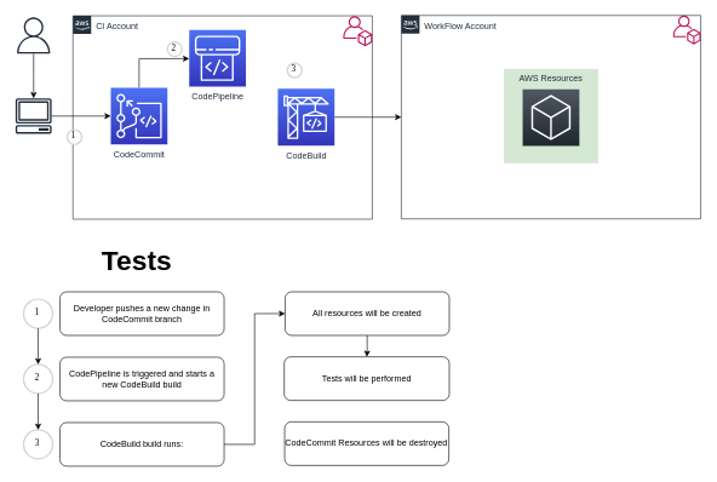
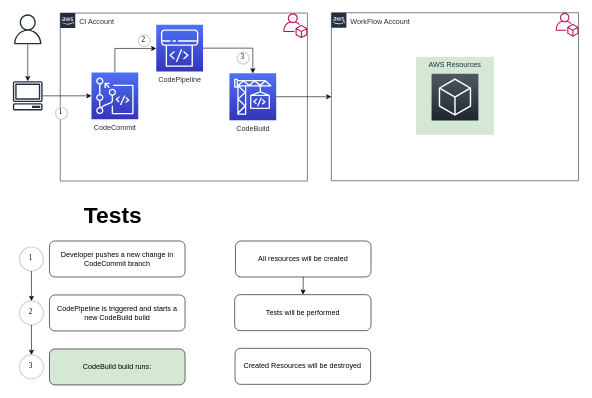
  <mxCell id="0" />
  <mxCell id="1" parent="0" />
  <mxCell id="2" value="WorkFlow Account" style="points=[[0,0],[0.25,0],[0.5,0],[0.75,0],[1,0],[1,0.25],[1,0.5],[1,0.75],[1,1],[0.75,1],[0.5,1],[0.25,1],[0,1],[0,0.75],[0,0.5],[0,0.25]];outlineConnect=0;gradientColor=none;html=1;whiteSpace=wrap;fontSize=12;fontStyle=0;shape=mxgraph.aws4.group;grIcon=mxgraph.aws4.group_aws_cloud_alt;strokeColor=#232F3E;fillColor=none;verticalAlign=top;align=left;spacingLeft=30;fontColor=#232F3E;dashed=0;" vertex="1" parent="1"><mxGeometry x="552" y="20.5" width="412.05" height="280" as="geometry" /></mxCell>
  <mxCell id="3" value="AWS Resources" style="fillColor=#d5e8d4;strokeColor=none;dashed=0;verticalAlign=top;fontStyle=0;fontColor=#232F3D;" vertex="1" parent="1"><mxGeometry x="693.03" y="94" width="130" height="130" as="geometry" /></mxCell>
  <mxCell id="4" value="CI Account" style="points=[[0,0],[0.25,0],[0.5,0],[0.75,0],[1,0],[1,0.25],[1,0.5],[1,0.75],[1,1],[0.75,1],[0.5,1],[0.25,1],[0,1],[0,0.75],[0,0.5],[0,0.25]];outlineConnect=0;gradientColor=none;html=1;whiteSpace=wrap;fontSize=12;fontStyle=0;shape=mxgraph.aws4.group;grIcon=mxgraph.aws4.group_aws_cloud_alt;strokeColor=#232F3E;fillColor=none;verticalAlign=top;align=left;spacingLeft=30;fontColor=#232F3E;dashed=0;" vertex="1" parent="1"><mxGeometry x="99.95" y="21" width="412.05" height="280" as="geometry" /></mxCell>
  <mxCell id="5" value="" style="outlineConnect=0;fontColor=#232F3E;gradientColor=none;fillColor=#BC1356;strokeColor=none;dashed=0;verticalLabelPosition=bottom;verticalAlign=top;align=center;html=1;fontSize=12;fontStyle=0;aspect=fixed;pointerEvents=1;shape=mxgraph.aws4.organizations_account;" parent="1" vertex="1"><mxGeometry x="472" y="21" width="40" height="42.16" as="geometry" /></mxCell>
+ <mxCell id="6" value="" style="edgeStyle=orthogonalEdgeStyle;rounded=0;orthogonalLoop=1;jettySize=auto;html=1;fontSize=21;" parent="1" source="7" target="9" edge="1"><mxGeometry relative="1" as="geometry" /></mxCell>
  <mxCell id="7" value="CodePipeline" style="outlineConnect=0;fontColor=#232F3E;gradientColor=#4D72F3;gradientDirection=north;fillColor=#3334B9;strokeColor=#ffffff;dashed=0;verticalLabelPosition=bottom;verticalAlign=top;align=center;html=1;fontSize=12;fontStyle=0;aspect=fixed;shape=mxgraph.aws4.resourceIcon;resIcon=mxgraph.aws4.codepipeline;" parent="1" vertex="1"><mxGeometry x="260" y="40.5" width="78" height="78" as="geometry" /></mxCell>
  <mxCell id="8" style="edgeStyle=orthogonalEdgeStyle;rounded=0;orthogonalLoop=1;jettySize=auto;html=1;entryX=0;entryY=0.5;entryDx=0;entryDy=0;" edge="1" parent="1" source="9" target="2"><mxGeometry relative="1" as="geometry" /></mxCell>
  <mxCell id="9" value="CodeBuild" style="outlineConnect=0;fontColor=#232F3E;gradientColor=#4D72F3;gradientDirection=north;fillColor=#3334B9;strokeColor=#ffffff;dashed=0;verticalLabelPosition=bottom;verticalAlign=top;align=center;html=1;fontSize=12;fontStyle=0;aspect=fixed;shape=mxgraph.aws4.resourceIcon;resIcon=mxgraph.aws4.codebuild;" parent="1" vertex="1"><mxGeometry x="382" y="121.5" width="78" height="78" as="geometry" /></mxCell>
  <mxCell id="10" value="" style="edgeStyle=orthogonalEdgeStyle;rounded=0;orthogonalLoop=1;jettySize=auto;html=1;fontSize=21;" parent="1" source="11" target="7" edge="1"><mxGeometry relative="1" as="geometry"><Array as="points"><mxPoint x="191" y="80" /></Array></mxGeometry></mxCell>
  <mxCell id="11" value="CodeCommit" style="outlineConnect=0;fontColor=#232F3E;gradientColor=#4D72F3;gradientDirection=north;fillColor=#3334B9;strokeColor=#ffffff;dashed=0;verticalLabelPosition=bottom;verticalAlign=top;align=center;html=1;fontSize=12;fontStyle=0;aspect=fixed;shape=mxgraph.aws4.resourceIcon;resIcon=mxgraph.aws4.codecommit;" parent="1" vertex="1"><mxGeometry x="152" y="120" width="78" height="78" as="geometry" /></mxCell>
  <mxCell id="12" value="" style="outlineConnect=0;fontColor=#232F3E;gradientColor=none;fillColor=#BC1356;strokeColor=none;dashed=0;verticalLabelPosition=bottom;verticalAlign=top;align=center;html=1;fontSize=12;fontStyle=0;aspect=fixed;pointerEvents=1;shape=mxgraph.aws4.organizations_account;" parent="1" vertex="1"><mxGeometry x="926.1" y="20.5" width="37.95" height="40" as="geometry" /></mxCell>
  <mxCell id="13" value="1" style="ellipse;whiteSpace=wrap;html=1;aspect=fixed;strokeWidth=2;fontFamily=Tahoma;spacingBottom=4;spacingRight=2;strokeColor=#d3d3d3;align=center;" parent="1" vertex="1"><mxGeometry x="92" y="178" width="20" height="20" as="geometry" /></mxCell>
  <mxCell id="14" value="2" style="ellipse;whiteSpace=wrap;html=1;aspect=fixed;strokeWidth=2;fontFamily=Tahoma;spacingBottom=4;spacingRight=2;strokeColor=#d3d3d3;" parent="1" vertex="1"><mxGeometry x="230" y="57" width="20" height="20" as="geometry" /></mxCell>
  <mxCell id="15" value="3" style="ellipse;whiteSpace=wrap;html=1;aspect=fixed;strokeWidth=2;fontFamily=Tahoma;spacingBottom=4;spacingRight=2;strokeColor=#d3d3d3;" parent="1" vertex="1"><mxGeometry x="395" y="86" width="20" height="20" as="geometry" /></mxCell>
  <mxCell id="16" style="edgeStyle=orthogonalEdgeStyle;rounded=0;orthogonalLoop=1;jettySize=auto;html=1;" edge="1" parent="1" source="17" target="19"><mxGeometry relative="1" as="geometry" /></mxCell>
  <mxCell id="17" value="" style="outlineConnect=0;fontColor=#232F3E;gradientColor=none;fillColor=#232F3E;strokeColor=none;dashed=0;verticalLabelPosition=bottom;verticalAlign=top;align=center;html=1;fontSize=12;fontStyle=0;aspect=fixed;pointerEvents=1;shape=mxgraph.aws4.user;" vertex="1" parent="1"><mxGeometry x="20.75" y="23.16" width="50" height="50" as="geometry" /></mxCell>
  <mxCell id="18" style="edgeStyle=orthogonalEdgeStyle;rounded=0;orthogonalLoop=1;jettySize=auto;html=1;" edge="1" parent="1" source="19" target="11"><mxGeometry relative="1" as="geometry" /></mxCell>
  <mxCell id="19" value="" style="outlineConnect=0;fontColor=#232F3E;gradientColor=none;fillColor=#232F3E;strokeColor=none;dashed=0;verticalLabelPosition=bottom;verticalAlign=top;align=center;html=1;fontSize=12;fontStyle=0;aspect=fixed;pointerEvents=1;shape=mxgraph.aws4.client;" vertex="1" parent="1"><mxGeometry x="20.75" y="134.64" width="50" height="48.72" as="geometry" /></mxCell>
  <mxCell id="20" value="" style="gradientDirection=north;outlineConnect=0;fontColor=#232F3E;gradientColor=#505863;fillColor=#1E262E;strokeColor=#ffffff;dashed=0;verticalLabelPosition=bottom;verticalAlign=top;align=center;html=1;fontSize=12;fontStyle=0;aspect=fixed;shape=mxgraph.aws4.resourceIcon;resIcon=mxgraph.aws4.general;" vertex="1" parent="1"><mxGeometry x="719.03" y="122" width="78" height="78" as="geometry" /></mxCell>
  <mxCell id="21" value="" style="group" vertex="1" connectable="0" parent="1"><mxGeometry x="392.01" y="401" width="227.27" height="239" as="geometry" /></mxCell>
  <mxCell id="22" value="All resources will be created" style="rounded=1;whiteSpace=wrap;html=1;" vertex="1" parent="21"><mxGeometry width="226.02" height="60" as="geometry" /></mxCell>
  <mxCell id="23" value="Tests will be performed" style="rounded=1;whiteSpace=wrap;html=1;" vertex="1" parent="21"><mxGeometry x="-1.25" y="89.5" width="227.27" height="60" as="geometry" /></mxCell>
  <mxCell id="24" value="" style="edgeStyle=orthogonalEdgeStyle;rounded=0;orthogonalLoop=1;jettySize=auto;html=1;" edge="1" parent="21" source="22" target="23"><mxGeometry relative="1" as="geometry" /></mxCell>
- <mxCell id="25" value="CodeCommit Resources will be destroyed" style="rounded=1;whiteSpace=wrap;html=1;" vertex="1" parent="21"><mxGeometry x="-0.62" y="179" width="226.02" height="60" as="geometry" /></mxCell>
+ <mxCell id="25" value="Created Resources will be destroyed" style="rounded=1;whiteSpace=wrap;html=1;" vertex="1" parent="21"><mxGeometry x="-0.62" y="179" width="226.02" height="60" as="geometry" /></mxCell>
  <mxCell id="26" value="" style="group" vertex="1" connectable="0" parent="1"><mxGeometry x="32" y="321" width="276.02" height="300" as="geometry" /></mxCell>
  <mxCell id="27" value="&lt;h1 style=&quot;font-size: 38px&quot;&gt;&lt;font style=&quot;font-size: 38px&quot;&gt;Tests&lt;/font&gt;&lt;/h1&gt;&lt;p style=&quot;font-size: 38px&quot;&gt;&lt;font style=&quot;font-size: 38px&quot;&gt;&lt;br&gt;&lt;/font&gt;&lt;/p&gt;&lt;p style=&quot;font-size: 38px&quot;&gt;&lt;br&gt;&lt;/p&gt;" style="text;html=1;strokeColor=none;fillColor=none;spacing=5;spacingTop=-20;whiteSpace=wrap;overflow=hidden;rounded=0;fontSize=21;align=center;" parent="26" vertex="1"><mxGeometry x="60" width="192.05" height="80" as="geometry" /></mxCell>
  <mxCell id="28" value="" style="group" vertex="1" connectable="0" parent="26"><mxGeometry y="80" width="276.02" height="220" as="geometry" /></mxCell>
  <mxCell id="29" value="Developer pushes a new change in CodeCommit branch" style="rounded=1;whiteSpace=wrap;html=1;" vertex="1" parent="28"><mxGeometry x="50" width="226.02" height="60" as="geometry" /></mxCell>
  <mxCell id="30" value="CodePipeline is triggered and starts a new CodeBuild build" style="rounded=1;whiteSpace=wrap;html=1;" vertex="1" parent="28"><mxGeometry x="50" y="90" width="226.02" height="60" as="geometry" /></mxCell>
- <mxCell id="31" value="CodeBuild build runs:" style="rounded=1;whiteSpace=wrap;html=1;" vertex="1" parent="28"><mxGeometry x="50" y="180" width="226.02" height="60" as="geometry" /></mxCell>
+ <mxCell id="31" value="CodeBuild build runs:" style="rounded=1;whiteSpace=wrap;html=1;fillColor=#d5e8d4;" vertex="1" parent="28"><mxGeometry x="50" y="180" width="226.02" height="60" as="geometry" /></mxCell>
  <mxCell id="32" value="1" style="ellipse;whiteSpace=wrap;html=1;aspect=fixed;strokeWidth=2;fontFamily=Tahoma;spacingBottom=4;spacingRight=2;strokeColor=#d3d3d3;align=center;" vertex="1" parent="28"><mxGeometry y="10" width="40" height="40" as="geometry" /></mxCell>
  <mxCell id="33" value="2" style="ellipse;whiteSpace=wrap;html=1;aspect=fixed;strokeWidth=2;fontFamily=Tahoma;spacingBottom=4;spacingRight=2;strokeColor=#d3d3d3;" vertex="1" parent="28"><mxGeometry y="100" width="40" height="40" as="geometry" /></mxCell>
  <mxCell id="34" style="edgeStyle=orthogonalEdgeStyle;rounded=0;orthogonalLoop=1;jettySize=auto;html=1;entryX=0.5;entryY=0;entryDx=0;entryDy=0;" edge="1" parent="28" source="32" target="33"><mxGeometry relative="1" as="geometry" /></mxCell>
  <mxCell id="35" value="3" style="ellipse;whiteSpace=wrap;html=1;aspect=fixed;strokeWidth=2;fontFamily=Tahoma;spacingBottom=4;spacingRight=2;strokeColor=#d3d3d3;" vertex="1" parent="28"><mxGeometry y="190" width="40" height="40" as="geometry" /></mxCell>
  <mxCell id="36" style="edgeStyle=orthogonalEdgeStyle;rounded=0;orthogonalLoop=1;jettySize=auto;html=1;" edge="1" parent="28" source="33" target="35"><mxGeometry relative="1" as="geometry" /></mxCell>
- <mxCell id="37" style="edgeStyle=orthogonalEdgeStyle;rounded=0;orthogonalLoop=1;jettySize=auto;html=1;entryX=0;entryY=0.5;entryDx=0;entryDy=0;" edge="1" parent="1" source="31" target="22"><mxGeometry relative="1" as="geometry" /></mxCell>
